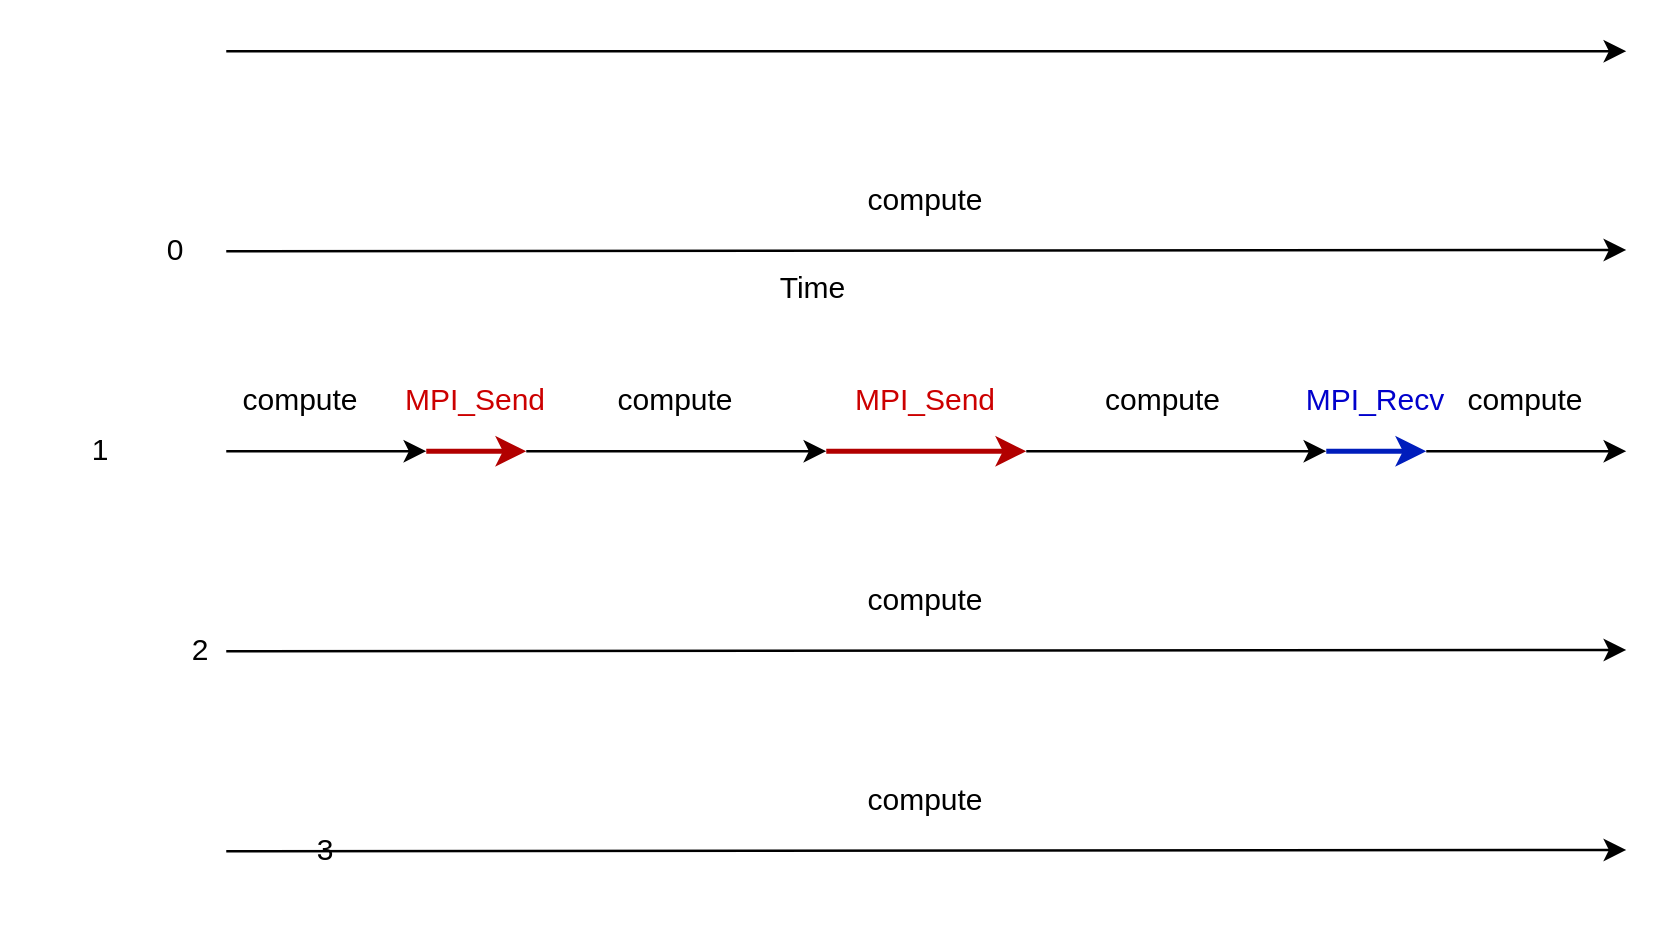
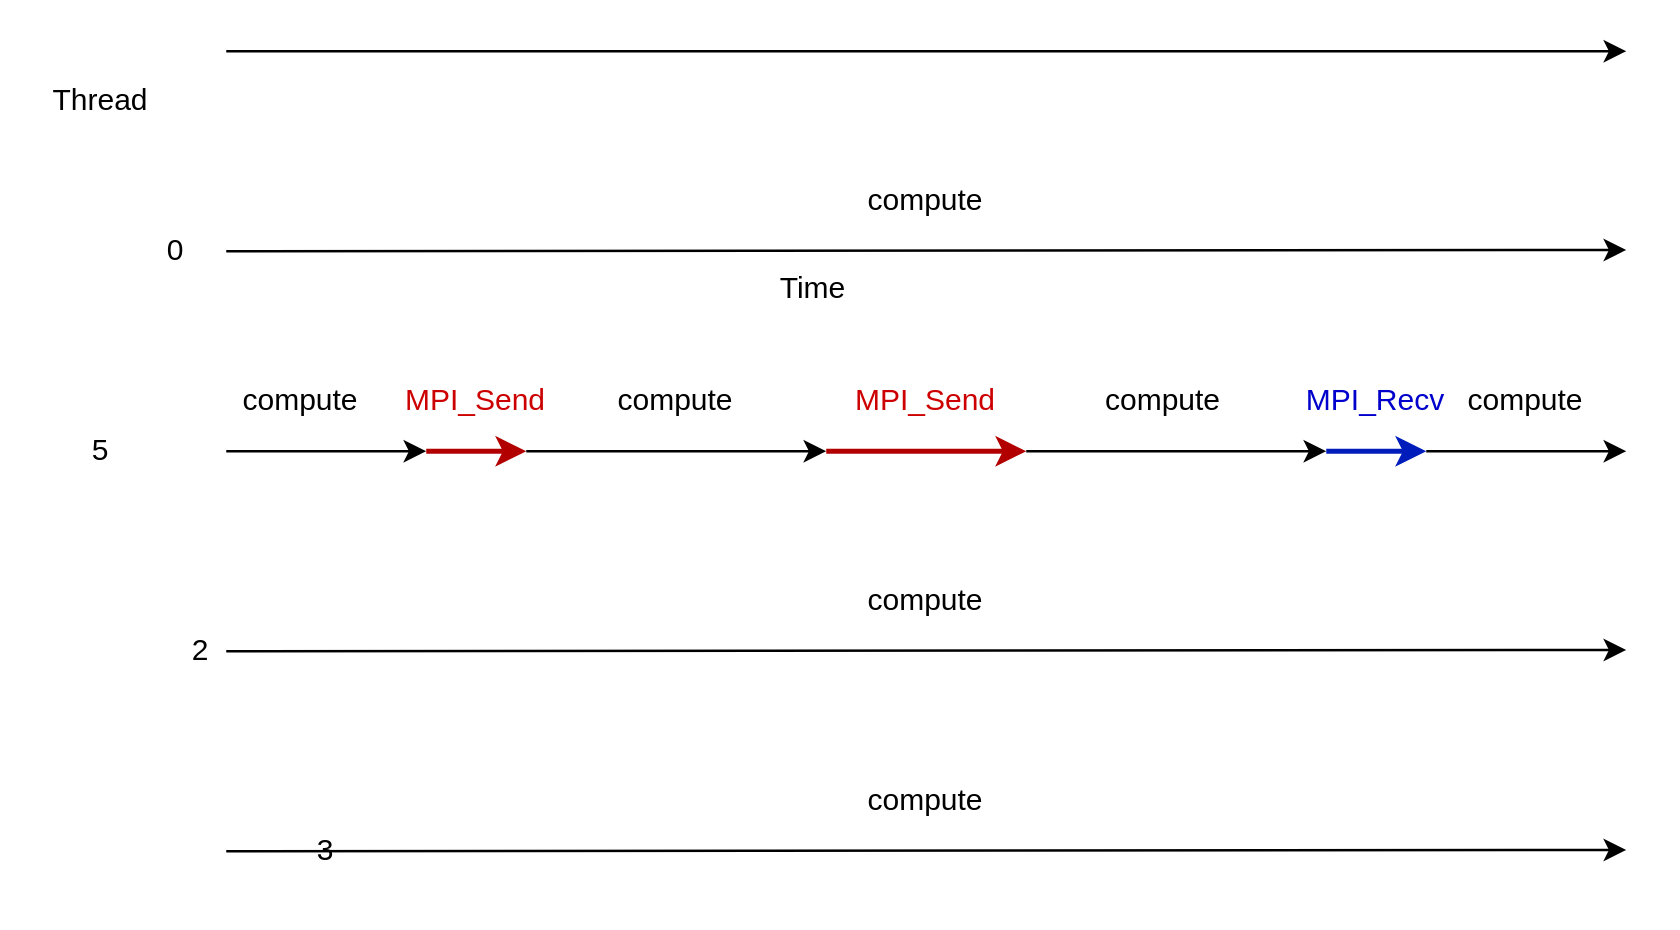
  <mxCell id="0" />
  <mxCell id="1" parent="0" />
  <mxCell id="2" value="" style="endArrow=classic;html=1;" parent="1" edge="1"><mxGeometry width="50" height="50" relative="1" as="geometry"><mxPoint x="90" y="20" as="sourcePoint" /><mxPoint x="650" y="20" as="targetPoint" /></mxGeometry></mxCell>
  <mxCell id="3" value="Time" style="text;html=1;strokeColor=none;fillColor=none;align=center;verticalAlign=middle;whiteSpace=wrap;rounded=0;" parent="1" vertex="1"><mxGeometry x="305" y="105" width="40" height="20" as="geometry" /></mxCell>
+ <mxCell id="4" value="Thread" style="text;html=1;strokeColor=none;fillColor=none;align=center;verticalAlign=middle;whiteSpace=wrap;rounded=0;" parent="1" vertex="1"><mxGeometry x="20" y="30" width="40" height="20" as="geometry" /></mxCell>
  <mxCell id="5" value="0" style="text;html=1;strokeColor=none;fillColor=none;align=center;verticalAlign=middle;whiteSpace=wrap;rounded=0;" parent="1" vertex="1"><mxGeometry x="50" y="90" width="40" height="20" as="geometry" /></mxCell>
- <mxCell id="6" value="1" style="text;html=1;strokeColor=none;fillColor=none;align=center;verticalAlign=middle;whiteSpace=wrap;rounded=0;" parent="1" vertex="1"><mxGeometry x="20" y="170" width="40" height="20" as="geometry" /></mxCell>
+ <mxCell id="6" value="5" style="text;html=1;strokeColor=none;fillColor=none;align=center;verticalAlign=middle;whiteSpace=wrap;rounded=0;" parent="1" vertex="1"><mxGeometry x="20" y="170" width="40" height="20" as="geometry" /></mxCell>
  <mxCell id="7" value="2" style="text;html=1;strokeColor=none;fillColor=none;align=center;verticalAlign=middle;whiteSpace=wrap;rounded=0;" parent="1" vertex="1"><mxGeometry x="60" y="250" width="40" height="20" as="geometry" /></mxCell>
  <mxCell id="8" value="3" style="text;html=1;strokeColor=none;fillColor=none;align=center;verticalAlign=middle;whiteSpace=wrap;rounded=0;" parent="1" vertex="1"><mxGeometry x="110" y="330" width="40" height="20" as="geometry" /></mxCell>
  <mxCell id="9" value="" style="endArrow=classic;html=1;" parent="1" edge="1"><mxGeometry width="50" height="50" relative="1" as="geometry"><mxPoint x="90" y="180" as="sourcePoint" /><mxPoint x="170" y="180" as="targetPoint" /></mxGeometry></mxCell>
  <mxCell id="10" value="" style="endArrow=classic;html=1;fillColor=#e51400;strokeColor=#B20000;strokeWidth=2;" parent="1" edge="1"><mxGeometry width="50" height="50" relative="1" as="geometry"><mxPoint x="170" y="180" as="sourcePoint" /><mxPoint x="210" y="180" as="targetPoint" /></mxGeometry></mxCell>
  <mxCell id="11" value="" style="endArrow=classic;html=1;" parent="1" edge="1"><mxGeometry width="50" height="50" relative="1" as="geometry"><mxPoint x="210" y="180" as="sourcePoint" /><mxPoint x="330" y="180" as="targetPoint" /></mxGeometry></mxCell>
  <mxCell id="12" value="" style="endArrow=classic;html=1;fillColor=#e51400;strokeColor=#B20000;strokeWidth=2;" parent="1" edge="1"><mxGeometry width="50" height="50" relative="1" as="geometry"><mxPoint x="330" y="180" as="sourcePoint" /><mxPoint x="410" y="180" as="targetPoint" /></mxGeometry></mxCell>
  <mxCell id="13" value="" style="endArrow=classic;html=1;" parent="1" edge="1"><mxGeometry width="50" height="50" relative="1" as="geometry"><mxPoint x="410" y="180" as="sourcePoint" /><mxPoint x="530" y="180" as="targetPoint" /></mxGeometry></mxCell>
  <mxCell id="14" value="" style="endArrow=classic;html=1;fillColor=#0050ef;strokeColor=#001DBC;strokeWidth=2;" parent="1" edge="1"><mxGeometry width="50" height="50" relative="1" as="geometry"><mxPoint x="530" y="180" as="sourcePoint" /><mxPoint x="570" y="180" as="targetPoint" /></mxGeometry></mxCell>
  <mxCell id="15" value="" style="endArrow=classic;html=1;" parent="1" edge="1"><mxGeometry width="50" height="50" relative="1" as="geometry"><mxPoint x="570" y="180" as="sourcePoint" /><mxPoint x="650" y="180" as="targetPoint" /></mxGeometry></mxCell>
  <mxCell id="16" value="" style="endArrow=classic;html=1;" parent="1" edge="1"><mxGeometry width="50" height="50" relative="1" as="geometry"><mxPoint x="90" y="340" as="sourcePoint" /><mxPoint x="650" y="339.5" as="targetPoint" /></mxGeometry></mxCell>
  <mxCell id="17" value="MPI_Send" style="text;html=1;strokeColor=none;fillColor=none;align=center;verticalAlign=middle;whiteSpace=wrap;rounded=0;fontColor=#CC0000;" parent="1" vertex="1"><mxGeometry x="170" y="150" width="40" height="20" as="geometry" /></mxCell>
  <mxCell id="18" value="MPI_Send" style="text;html=1;strokeColor=none;fillColor=none;align=center;verticalAlign=middle;whiteSpace=wrap;rounded=0;fontColor=#CC0000;" parent="1" vertex="1"><mxGeometry x="350" y="150" width="40" height="20" as="geometry" /></mxCell>
  <mxCell id="19" value="MPI_Recv" style="text;html=1;strokeColor=none;fillColor=none;align=center;verticalAlign=middle;whiteSpace=wrap;rounded=0;fontColor=#0000CC;" parent="1" vertex="1"><mxGeometry x="530" y="150" width="40" height="20" as="geometry" /></mxCell>
  <mxCell id="20" value="compute" style="text;html=1;strokeColor=none;fillColor=none;align=center;verticalAlign=middle;whiteSpace=wrap;rounded=0;" parent="1" vertex="1"><mxGeometry x="350" y="310" width="40" height="20" as="geometry" /></mxCell>
  <mxCell id="21" value="compute" style="text;html=1;strokeColor=none;fillColor=none;align=center;verticalAlign=middle;whiteSpace=wrap;rounded=0;" parent="1" vertex="1"><mxGeometry x="445" y="150" width="40" height="20" as="geometry" /></mxCell>
  <mxCell id="22" value="compute" style="text;html=1;strokeColor=none;fillColor=none;align=center;verticalAlign=middle;whiteSpace=wrap;rounded=0;" parent="1" vertex="1"><mxGeometry x="590" y="150" width="40" height="20" as="geometry" /></mxCell>
  <mxCell id="23" value="compute" style="text;html=1;strokeColor=none;fillColor=none;align=center;verticalAlign=middle;whiteSpace=wrap;rounded=0;" parent="1" vertex="1"><mxGeometry x="250" y="150" width="40" height="20" as="geometry" /></mxCell>
  <mxCell id="24" value="compute" style="text;html=1;strokeColor=none;fillColor=none;align=center;verticalAlign=middle;whiteSpace=wrap;rounded=0;" parent="1" vertex="1"><mxGeometry x="100" y="150" width="40" height="20" as="geometry" /></mxCell>
  <mxCell id="25" value="" style="endArrow=classic;html=1;" edge="1" parent="1"><mxGeometry width="50" height="50" relative="1" as="geometry"><mxPoint x="90" y="260" as="sourcePoint" /><mxPoint x="650" y="259.5" as="targetPoint" /></mxGeometry></mxCell>
  <mxCell id="26" value="compute" style="text;html=1;strokeColor=none;fillColor=none;align=center;verticalAlign=middle;whiteSpace=wrap;rounded=0;" vertex="1" parent="1"><mxGeometry x="350" y="230" width="40" height="20" as="geometry" /></mxCell>
  <mxCell id="27" value="" style="endArrow=classic;html=1;" edge="1" parent="1"><mxGeometry width="50" height="50" relative="1" as="geometry"><mxPoint x="90" y="100" as="sourcePoint" /><mxPoint x="650" y="99.5" as="targetPoint" /></mxGeometry></mxCell>
  <mxCell id="28" value="compute" style="text;html=1;strokeColor=none;fillColor=none;align=center;verticalAlign=middle;whiteSpace=wrap;rounded=0;" vertex="1" parent="1"><mxGeometry x="350" y="70" width="40" height="20" as="geometry" /></mxCell>
